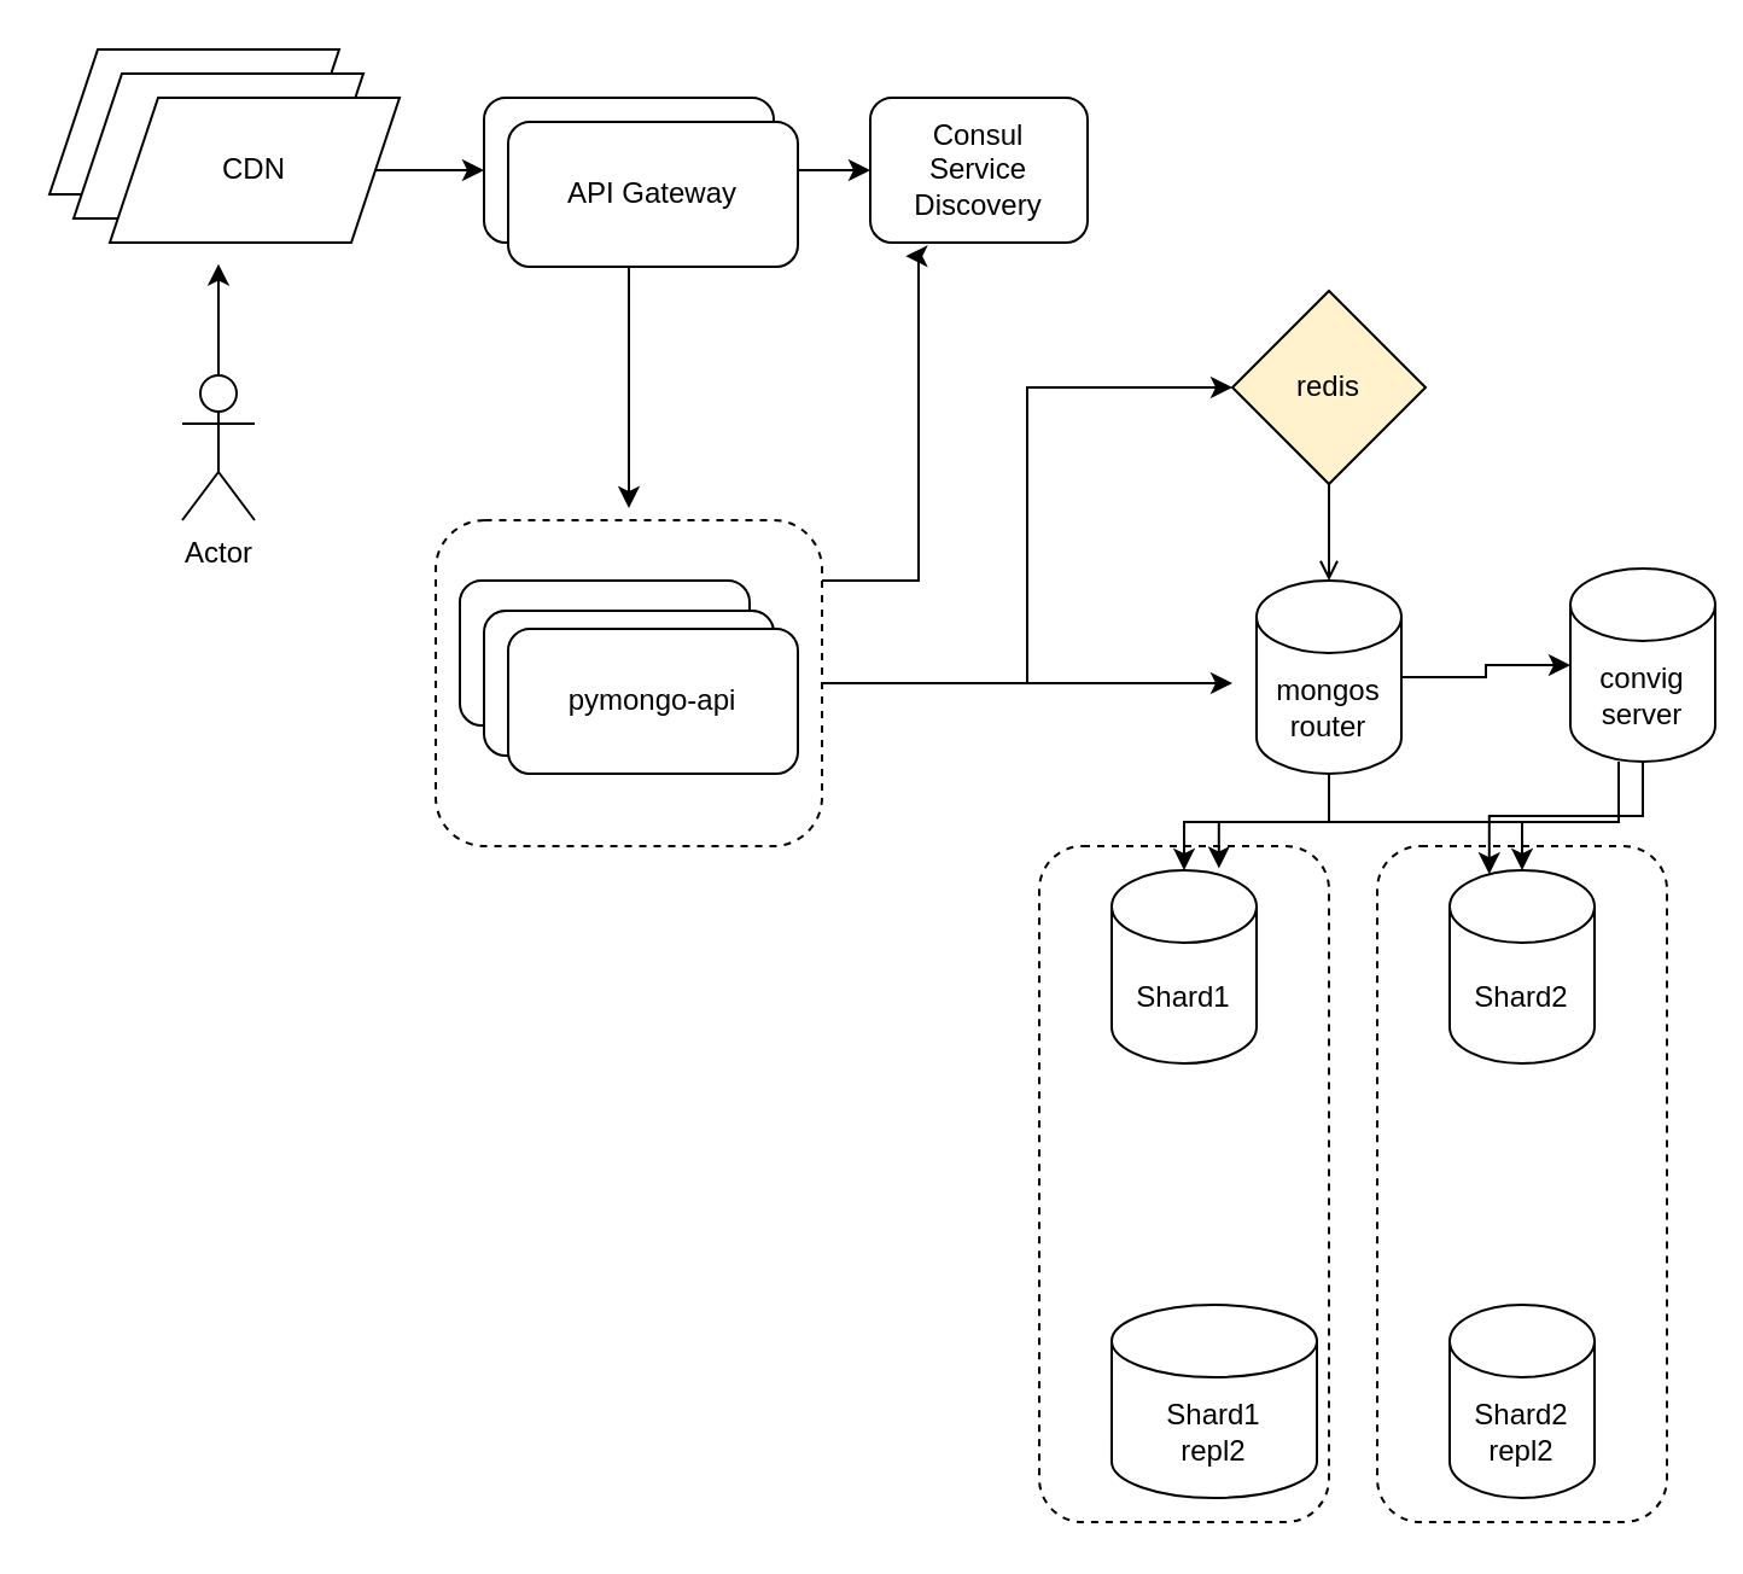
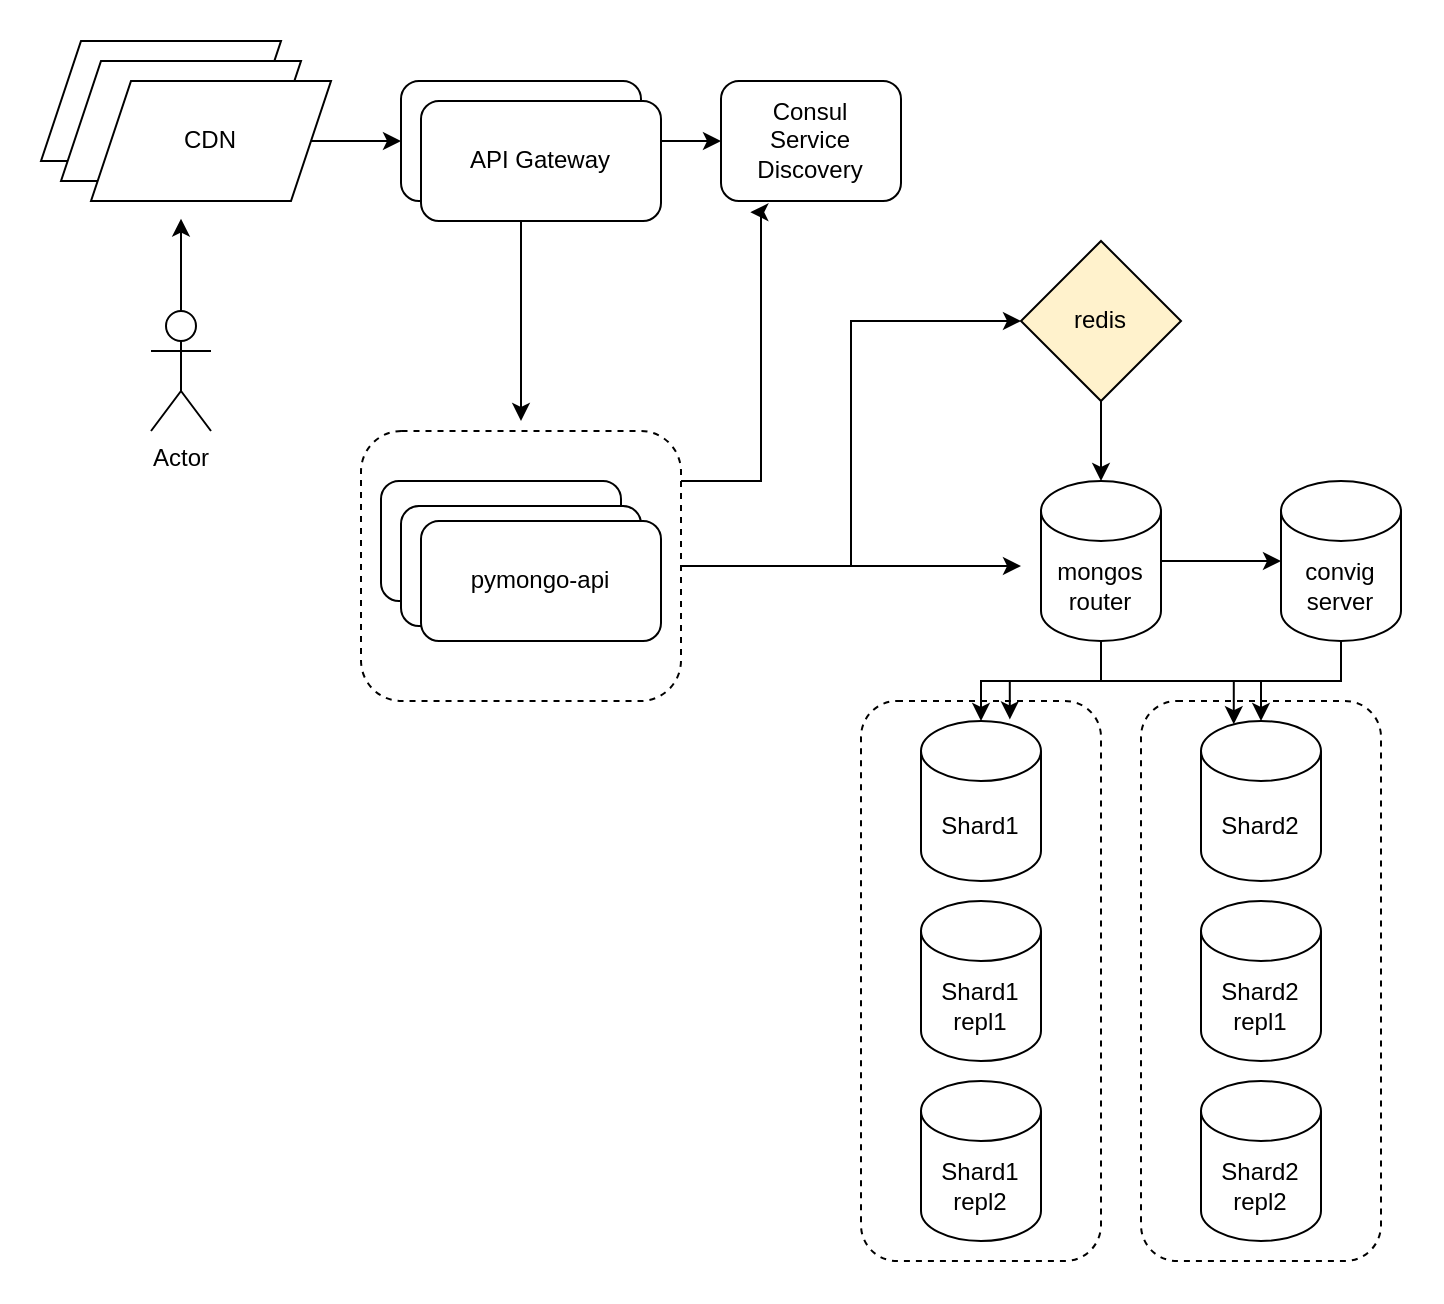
  <mxCell id="0" />
  <mxCell id="1" parent="0" />
  <mxCell id="2" style="edgeStyle=orthogonalEdgeStyle;rounded=0;orthogonalLoop=1;jettySize=auto;html=1;" parent="1" source="4" edge="1"><mxGeometry relative="1" as="geometry"><mxPoint x="510" y="282.5" as="targetPoint" /></mxGeometry></mxCell>
  <mxCell id="3" style="edgeStyle=orthogonalEdgeStyle;rounded=0;orthogonalLoop=1;jettySize=auto;html=1;entryX=0;entryY=0.5;entryDx=0;entryDy=0;" parent="1" source="4" target="21" edge="1"><mxGeometry relative="1" as="geometry" /></mxCell>
  <mxCell id="4" value="" style="rounded=1;whiteSpace=wrap;html=1;dashed=1;" parent="1" vertex="1"><mxGeometry x="180" y="215" width="160" height="135" as="geometry" /></mxCell>
  <mxCell id="5" value="" style="rounded=1;whiteSpace=wrap;html=1;dashed=1;" parent="1" vertex="1"><mxGeometry x="570" y="350" width="120" height="280" as="geometry" /></mxCell>
  <mxCell id="6" value="" style="rounded=1;whiteSpace=wrap;html=1;dashed=1;" parent="1" vertex="1"><mxGeometry x="430" y="350" width="120" height="280" as="geometry" /></mxCell>
  <mxCell id="7" value="mongos&lt;div&gt;router&lt;/div&gt;" style="shape=cylinder3;whiteSpace=wrap;html=1;boundedLbl=1;backgroundOutline=1;size=15;" parent="1" vertex="1"><mxGeometry x="520" y="240" width="60" height="80" as="geometry" /></mxCell>
  <mxCell id="8" value="pymongo-api" style="rounded=1;whiteSpace=wrap;html=1;" parent="1" vertex="1"><mxGeometry x="190" y="240" width="120" height="60" as="geometry" /></mxCell>
  <mxCell id="9" value="Shard1" style="shape=cylinder3;whiteSpace=wrap;html=1;boundedLbl=1;backgroundOutline=1;size=15;" parent="1" vertex="1"><mxGeometry x="460" y="360" width="60" height="80" as="geometry" /></mxCell>
  <mxCell id="10" value="Shard2" style="shape=cylinder3;whiteSpace=wrap;html=1;boundedLbl=1;backgroundOutline=1;size=15;" parent="1" vertex="1"><mxGeometry x="600" y="360" width="60" height="80" as="geometry" /></mxCell>
- <mxCell id="11" value="convig&lt;div&gt;server&lt;/div&gt;" style="shape=cylinder3;whiteSpace=wrap;html=1;boundedLbl=1;backgroundOutline=1;size=15;" parent="1" vertex="1"><mxGeometry x="650" y="235" width="60" height="80" as="geometry" /></mxCell>
+ <mxCell id="11" value="convig&lt;div&gt;server&lt;/div&gt;" style="shape=cylinder3;whiteSpace=wrap;html=1;boundedLbl=1;backgroundOutline=1;size=15;" parent="1" vertex="1"><mxGeometry x="640" y="240" width="60" height="80" as="geometry" /></mxCell>
  <mxCell id="12" style="edgeStyle=orthogonalEdgeStyle;rounded=0;orthogonalLoop=1;jettySize=auto;html=1;entryX=0;entryY=0.5;entryDx=0;entryDy=0;entryPerimeter=0;" parent="1" source="7" target="11" edge="1"><mxGeometry relative="1" as="geometry" /></mxCell>
  <mxCell id="13" style="edgeStyle=orthogonalEdgeStyle;rounded=0;orthogonalLoop=1;jettySize=auto;html=1;entryX=0.5;entryY=0;entryDx=0;entryDy=0;entryPerimeter=0;" parent="1" source="7" target="9" edge="1"><mxGeometry relative="1" as="geometry" /></mxCell>
  <mxCell id="14" style="edgeStyle=orthogonalEdgeStyle;rounded=0;orthogonalLoop=1;jettySize=auto;html=1;entryX=0.5;entryY=0;entryDx=0;entryDy=0;entryPerimeter=0;" parent="1" source="7" target="10" edge="1"><mxGeometry relative="1" as="geometry"><Array as="points"><mxPoint x="550" y="340" /><mxPoint x="630" y="340" /></Array></mxGeometry></mxCell>
- <mxCell id="16" value="Shard1&lt;div&gt;repl2&lt;/div&gt;" style="shape=cylinder3;whiteSpace=wrap;html=1;boundedLbl=1;backgroundOutline=1;size=15;" parent="1" vertex="1"><mxGeometry x="460" y="540" width="85" height="80" as="geometry" /></mxCell>
+ <mxCell id="15" value="Shard1&lt;div&gt;repl1&lt;/div&gt;" style="shape=cylinder3;whiteSpace=wrap;html=1;boundedLbl=1;backgroundOutline=1;size=15;" parent="1" vertex="1"><mxGeometry x="460" y="450" width="60" height="80" as="geometry" /></mxCell>
+ <mxCell id="16" value="Shard1&lt;div&gt;repl2&lt;/div&gt;" style="shape=cylinder3;whiteSpace=wrap;html=1;boundedLbl=1;backgroundOutline=1;size=15;" parent="1" vertex="1"><mxGeometry x="460" y="540" width="60" height="80" as="geometry" /></mxCell>
+ <mxCell id="17" value="Shard2&lt;div&gt;repl1&lt;/div&gt;" style="shape=cylinder3;whiteSpace=wrap;html=1;boundedLbl=1;backgroundOutline=1;size=15;" parent="1" vertex="1"><mxGeometry x="600" y="450" width="60" height="80" as="geometry" /></mxCell>
  <mxCell id="18" value="Shard2&lt;div&gt;repl2&lt;/div&gt;" style="shape=cylinder3;whiteSpace=wrap;html=1;boundedLbl=1;backgroundOutline=1;size=15;" parent="1" vertex="1"><mxGeometry x="600" y="540" width="60" height="80" as="geometry" /></mxCell>
  <mxCell id="19" style="edgeStyle=orthogonalEdgeStyle;rounded=0;orthogonalLoop=1;jettySize=auto;html=1;entryX=0.74;entryY=-0.01;entryDx=0;entryDy=0;entryPerimeter=0;" parent="1" source="11" target="9" edge="1"><mxGeometry relative="1" as="geometry"><Array as="points"><mxPoint x="670" y="340" /><mxPoint x="504" y="340" /></Array></mxGeometry></mxCell>
  <mxCell id="20" style="edgeStyle=orthogonalEdgeStyle;rounded=0;orthogonalLoop=1;jettySize=auto;html=1;entryX=0.273;entryY=0.02;entryDx=0;entryDy=0;entryPerimeter=0;" parent="1" source="11" target="10" edge="1"><mxGeometry relative="1" as="geometry" /></mxCell>
  <mxCell id="21" value="redis" style="rhombus;whiteSpace=wrap;html=1;fillColor=#fff2cc;" parent="1" vertex="1"><mxGeometry x="510" y="120" width="80" height="80" as="geometry" /></mxCell>
- <mxCell id="22" style="edgeStyle=orthogonalEdgeStyle;rounded=0;orthogonalLoop=1;jettySize=auto;html=1;entryX=0.5;entryY=0;entryDx=0;entryDy=0;entryPerimeter=0;endArrow=open;" parent="1" source="21" target="7" edge="1"><mxGeometry relative="1" as="geometry" /></mxCell>
+ <mxCell id="22" style="edgeStyle=orthogonalEdgeStyle;rounded=0;orthogonalLoop=1;jettySize=auto;html=1;entryX=0.5;entryY=0;entryDx=0;entryDy=0;entryPerimeter=0;" parent="1" source="21" target="7" edge="1"><mxGeometry relative="1" as="geometry" /></mxCell>
  <mxCell id="23" value="pymongo-api" style="rounded=1;whiteSpace=wrap;html=1;" parent="1" vertex="1"><mxGeometry x="200" y="252.5" width="120" height="60" as="geometry" /></mxCell>
  <mxCell id="24" value="pymongo-api" style="rounded=1;whiteSpace=wrap;html=1;" parent="1" vertex="1"><mxGeometry x="210" y="260" width="120" height="60" as="geometry" /></mxCell>
  <mxCell id="25" style="edgeStyle=orthogonalEdgeStyle;rounded=0;orthogonalLoop=1;jettySize=auto;html=1;" parent="1" source="27" edge="1"><mxGeometry relative="1" as="geometry"><mxPoint x="260" y="210" as="targetPoint" /></mxGeometry></mxCell>
  <mxCell id="26" style="edgeStyle=orthogonalEdgeStyle;rounded=0;orthogonalLoop=1;jettySize=auto;html=1;entryX=0;entryY=0.5;entryDx=0;entryDy=0;" parent="1" source="27" target="28" edge="1"><mxGeometry relative="1" as="geometry" /></mxCell>
  <mxCell id="27" value="API Gateway" style="rounded=1;whiteSpace=wrap;html=1;" parent="1" vertex="1"><mxGeometry x="200" y="40" width="120" height="60" as="geometry" /></mxCell>
  <mxCell id="28" value="Consul&lt;div&gt;Service Discovery&lt;/div&gt;" style="rounded=1;whiteSpace=wrap;html=1;" parent="1" vertex="1"><mxGeometry x="360" y="40" width="90" height="60" as="geometry" /></mxCell>
  <mxCell id="29" style="edgeStyle=orthogonalEdgeStyle;rounded=0;orthogonalLoop=1;jettySize=auto;html=1;entryX=0.163;entryY=1.093;entryDx=0;entryDy=0;entryPerimeter=0;" parent="1" source="4" target="28" edge="1"><mxGeometry relative="1" as="geometry"><Array as="points"><mxPoint x="380" y="240" /></Array></mxGeometry></mxCell>
  <mxCell id="30" value="Actor" style="shape=umlActor;verticalLabelPosition=bottom;verticalAlign=top;html=1;outlineConnect=0;" parent="1" vertex="1"><mxGeometry x="75" y="155" width="30" height="60" as="geometry" /></mxCell>
  <mxCell id="31" style="edgeStyle=orthogonalEdgeStyle;rounded=0;orthogonalLoop=1;jettySize=auto;html=1;entryX=0;entryY=0.5;entryDx=0;entryDy=0;" edge="1" parent="1" source="34" target="27"><mxGeometry relative="1" as="geometry" /></mxCell>
  <mxCell id="32" value="CDN" style="shape=parallelogram;perimeter=parallelogramPerimeter;whiteSpace=wrap;html=1;fixedSize=1;" vertex="1" parent="1"><mxGeometry x="20" y="20" width="120" height="60" as="geometry" /></mxCell>
  <mxCell id="33" value="CDN" style="shape=parallelogram;perimeter=parallelogramPerimeter;whiteSpace=wrap;html=1;fixedSize=1;" vertex="1" parent="1"><mxGeometry x="30" y="30" width="120" height="60" as="geometry" /></mxCell>
  <mxCell id="34" value="CDN" style="shape=parallelogram;perimeter=parallelogramPerimeter;whiteSpace=wrap;html=1;fixedSize=1;" vertex="1" parent="1"><mxGeometry x="45" y="40" width="120" height="60" as="geometry" /></mxCell>
  <mxCell id="35" style="edgeStyle=orthogonalEdgeStyle;rounded=0;orthogonalLoop=1;jettySize=auto;html=1;entryX=0.375;entryY=1.147;entryDx=0;entryDy=0;entryPerimeter=0;" edge="1" parent="1" source="30" target="34"><mxGeometry relative="1" as="geometry" /></mxCell>
  <mxCell id="36" value="API Gateway" style="rounded=1;whiteSpace=wrap;html=1;" vertex="1" parent="1"><mxGeometry x="210" y="50" width="120" height="60" as="geometry" /></mxCell>
